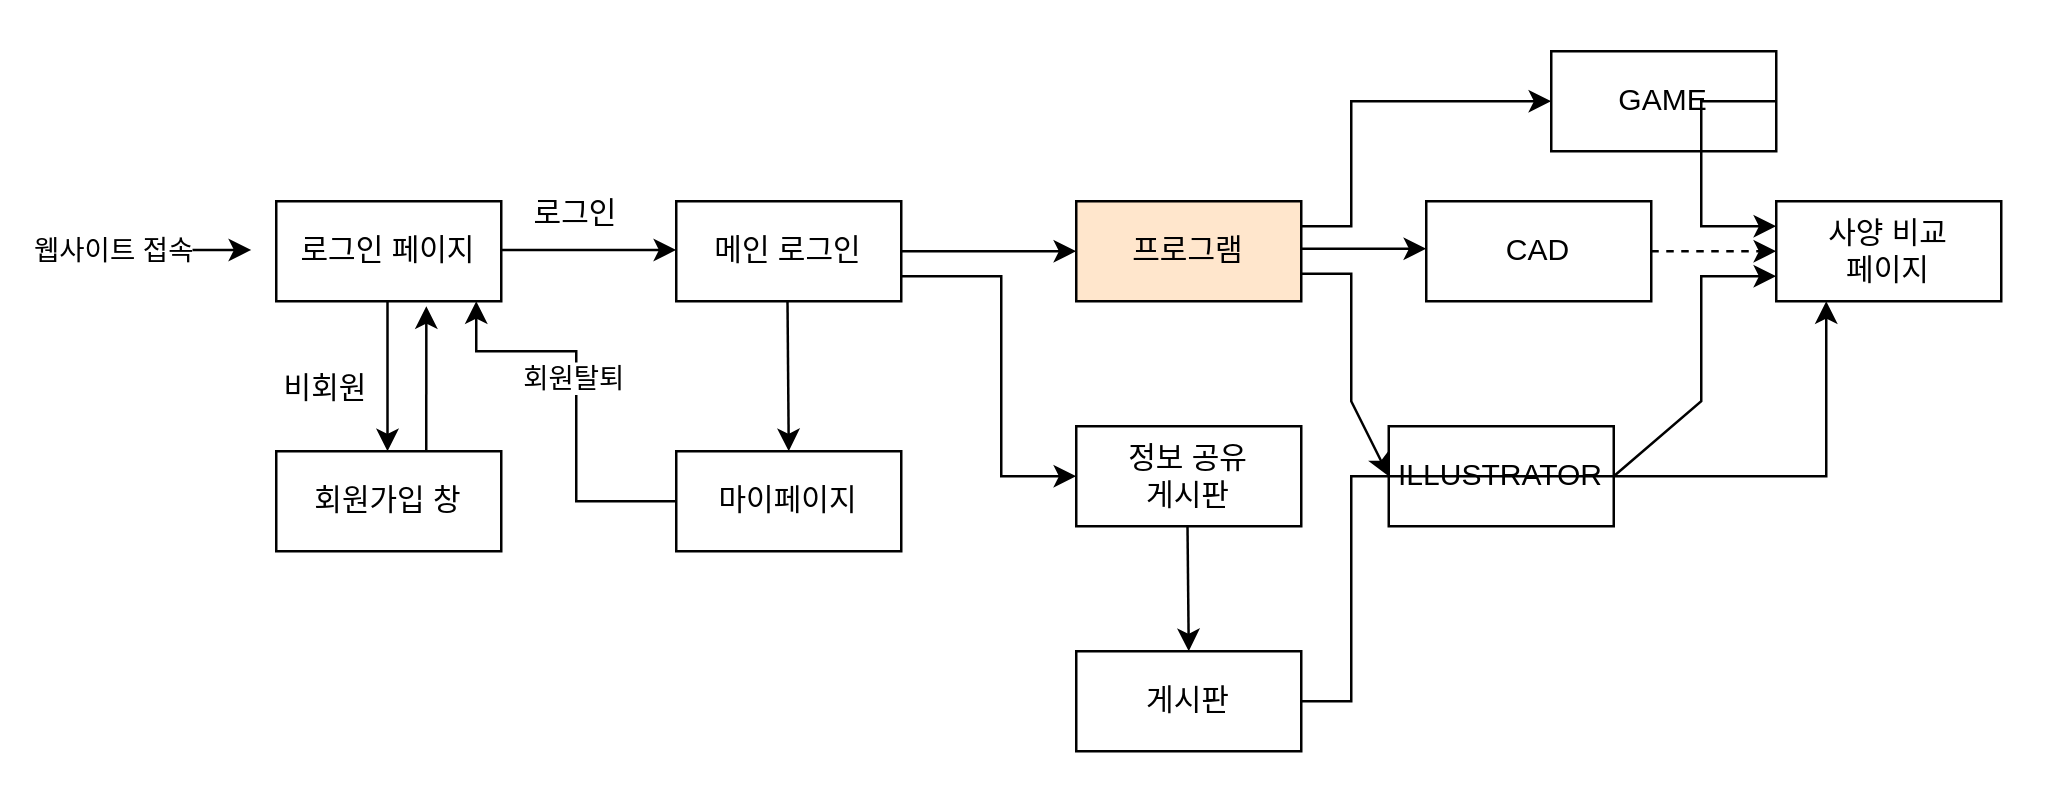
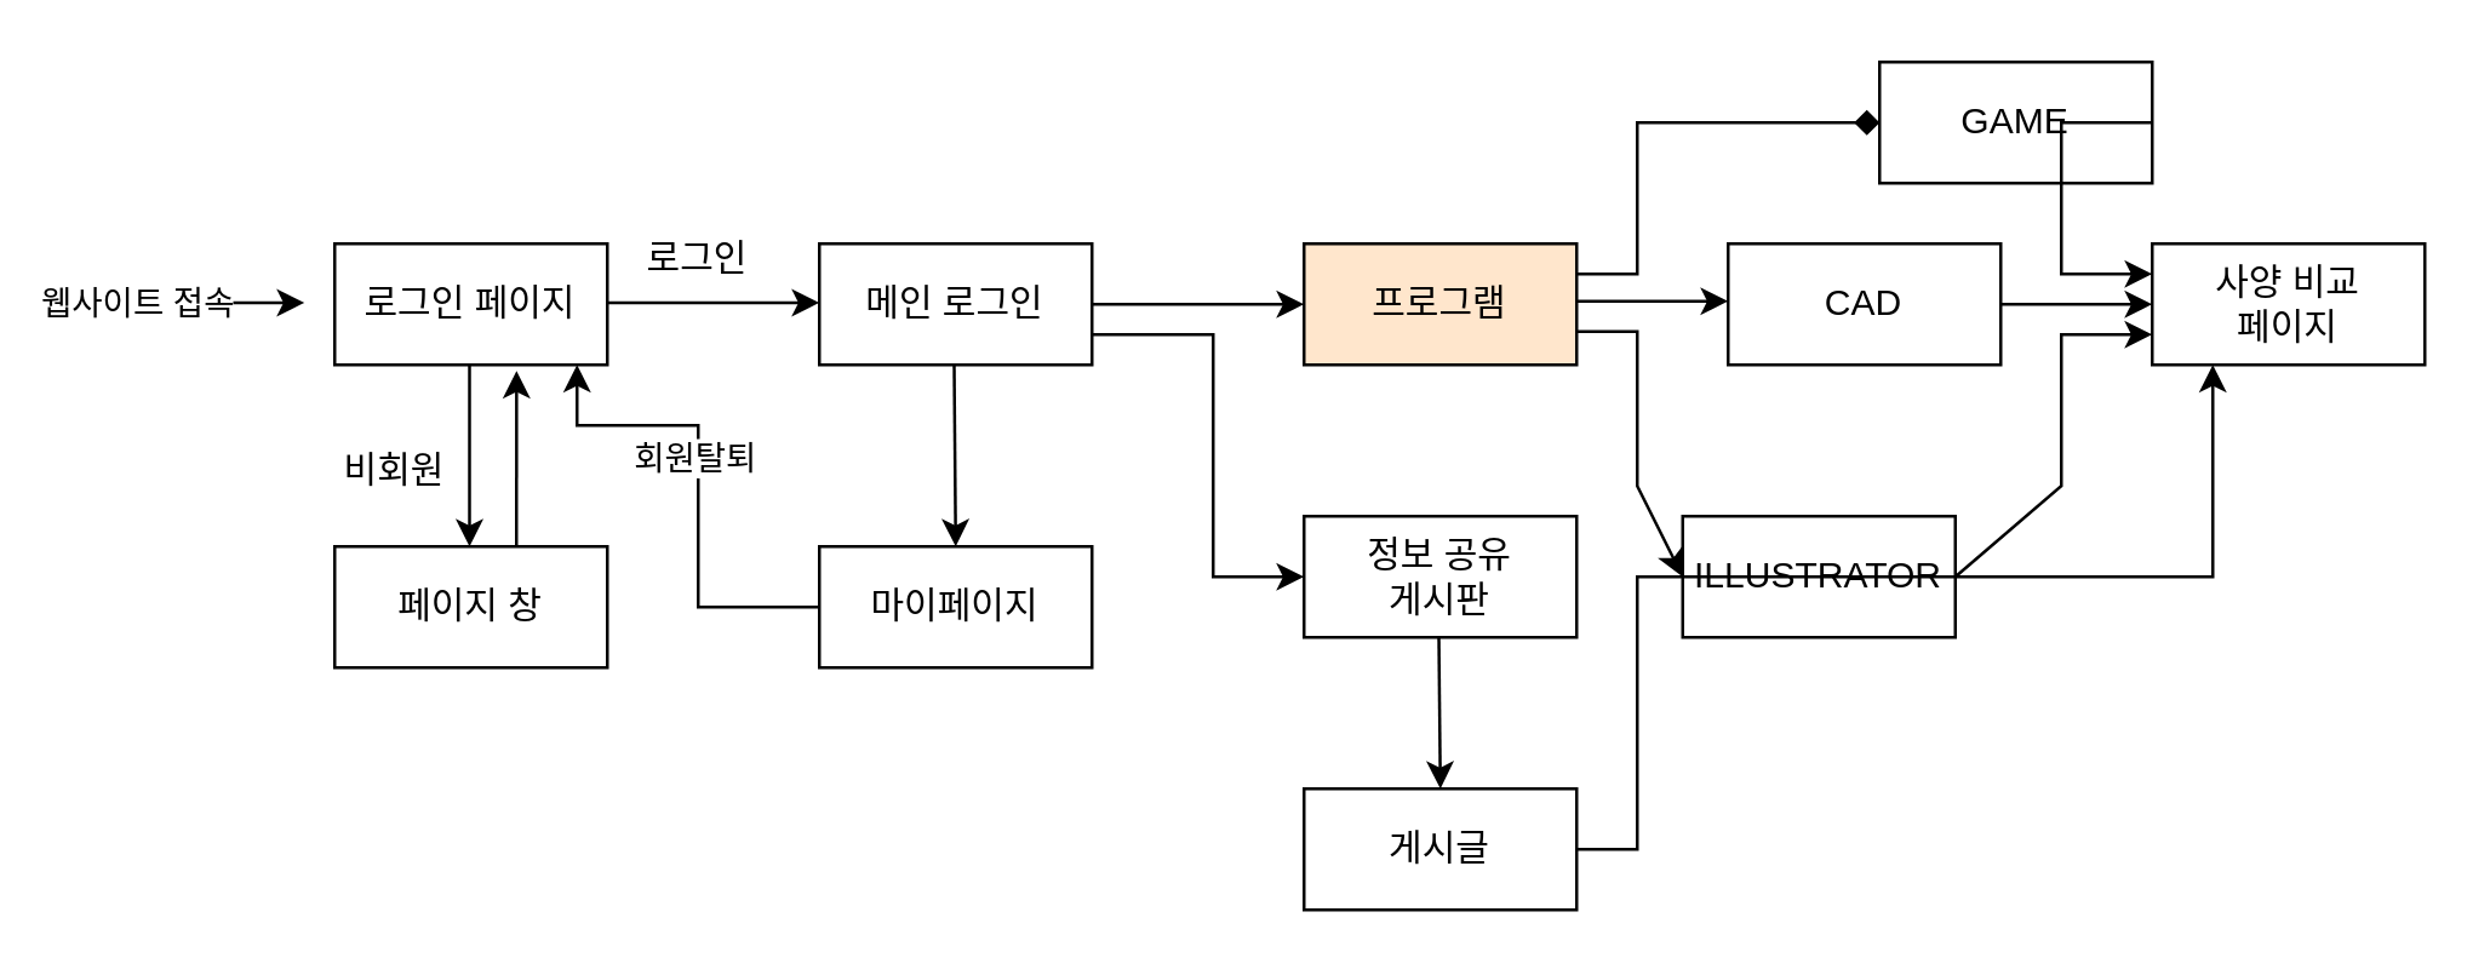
  <mxCell id="0" />
  <mxCell id="1" parent="0" />
  <mxCell id="2" value="로그인 페이지" style="rounded=0;whiteSpace=wrap;html=1;" vertex="1" parent="1"><mxGeometry x="110" y="80" width="90" height="40" as="geometry" /></mxCell>
  <mxCell id="3" value="" style="endArrow=classic;html=1;rounded=0;" edge="1" parent="1"><mxGeometry width="50" height="50" relative="1" as="geometry"><mxPoint x="20" y="99.5" as="sourcePoint" /><mxPoint x="100" y="99.5" as="targetPoint" /></mxGeometry></mxCell>
  <mxCell id="4" value="웹사이트 접속" style="edgeLabel;html=1;align=center;verticalAlign=middle;resizable=0;points=[];" vertex="1" connectable="0" parent="3"><mxGeometry x="-0.4" y="1" relative="1" as="geometry"><mxPoint y="1" as="offset" /></mxGeometry></mxCell>
  <mxCell id="5" value="비회원" style="text;html=1;strokeColor=none;fillColor=none;align=center;verticalAlign=middle;whiteSpace=wrap;rounded=0;" vertex="1" parent="1"><mxGeometry x="100" y="140" width="60" height="30" as="geometry" /></mxCell>
- <mxCell id="6" value="회원가입 창" style="rounded=0;whiteSpace=wrap;html=1;" vertex="1" parent="1"><mxGeometry x="110" y="180" width="90" height="40" as="geometry" /></mxCell>
+ <mxCell id="6" value="페이지 창" style="rounded=0;whiteSpace=wrap;html=1;" vertex="1" parent="1"><mxGeometry x="110" y="180" width="90" height="40" as="geometry" /></mxCell>
  <mxCell id="7" value="" style="endArrow=classic;html=1;rounded=0;" edge="1" parent="1"><mxGeometry width="50" height="50" relative="1" as="geometry"><mxPoint x="154.5" y="120" as="sourcePoint" /><mxPoint x="154.5" y="180" as="targetPoint" /></mxGeometry></mxCell>
  <mxCell id="8" value="" style="endArrow=classic;html=1;rounded=0;" edge="1" parent="1"><mxGeometry width="50" height="50" relative="1" as="geometry"><mxPoint x="200" y="99.5" as="sourcePoint" /><mxPoint x="270" y="99.5" as="targetPoint" /><Array as="points"><mxPoint x="270" y="99.5" /></Array></mxGeometry></mxCell>
  <mxCell id="9" value="메인 로그인" style="rounded=0;whiteSpace=wrap;html=1;" vertex="1" parent="1"><mxGeometry x="270" y="80" width="90" height="40" as="geometry" /></mxCell>
  <mxCell id="10" value="로그인" style="text;html=1;strokeColor=none;fillColor=none;align=center;verticalAlign=middle;whiteSpace=wrap;rounded=0;" vertex="1" parent="1"><mxGeometry x="200" y="70" width="60" height="30" as="geometry" /></mxCell>
  <mxCell id="11" value="프로그램" style="rounded=0;whiteSpace=wrap;html=1;fillColor=#ffe6cc;" vertex="1" parent="1"><mxGeometry x="430" y="80" width="90" height="40" as="geometry" /></mxCell>
  <mxCell id="12" value="" style="endArrow=classic;html=1;rounded=0;exitX=1;exitY=0.5;exitDx=0;exitDy=0;" edge="1" parent="1" source="9"><mxGeometry width="50" height="50" relative="1" as="geometry"><mxPoint x="380" y="150" as="sourcePoint" /><mxPoint x="430" y="100" as="targetPoint" /></mxGeometry></mxCell>
  <mxCell id="13" value="정보 공유 &lt;br&gt;게시판" style="rounded=0;whiteSpace=wrap;html=1;" vertex="1" parent="1"><mxGeometry x="430" y="170" width="90" height="40" as="geometry" /></mxCell>
  <mxCell id="14" value="" style="endArrow=classic;html=1;rounded=0;exitX=1;exitY=0.5;exitDx=0;exitDy=0;entryX=0;entryY=0.5;entryDx=0;entryDy=0;" edge="1" parent="1" target="13"><mxGeometry width="50" height="50" relative="1" as="geometry"><mxPoint x="360" y="110" as="sourcePoint" /><mxPoint x="400" y="200" as="targetPoint" /><Array as="points"><mxPoint x="400" y="110" /><mxPoint x="400" y="190" /></Array></mxGeometry></mxCell>
  <mxCell id="15" value="" style="endArrow=classic;html=1;rounded=0;entryX=0.667;entryY=1.05;entryDx=0;entryDy=0;entryPerimeter=0;" edge="1" parent="1" target="2"><mxGeometry width="50" height="50" relative="1" as="geometry"><mxPoint x="170" y="180" as="sourcePoint" /><mxPoint x="170" y="240" as="targetPoint" /></mxGeometry></mxCell>
  <mxCell id="16" value="마이페이지" style="rounded=0;whiteSpace=wrap;html=1;" vertex="1" parent="1"><mxGeometry x="270" y="180" width="90" height="40" as="geometry" /></mxCell>
  <mxCell id="17" value="" style="endArrow=classic;html=1;rounded=0;" edge="1" parent="1"><mxGeometry width="50" height="50" relative="1" as="geometry"><mxPoint x="314.5" y="120" as="sourcePoint" /><mxPoint x="315" y="180" as="targetPoint" /></mxGeometry></mxCell>
- <mxCell id="18" value="게시판" style="rounded=0;whiteSpace=wrap;html=1;" vertex="1" parent="1"><mxGeometry x="430" y="260" width="90" height="40" as="geometry" /></mxCell>
+ <mxCell id="18" value="게시글" style="rounded=0;whiteSpace=wrap;html=1;" vertex="1" parent="1"><mxGeometry x="430" y="260" width="90" height="40" as="geometry" /></mxCell>
  <mxCell id="19" value="GAME" style="rounded=0;whiteSpace=wrap;html=1;" vertex="1" parent="1"><mxGeometry x="620" y="20" width="90" height="40" as="geometry" /></mxCell>
  <mxCell id="20" value="ILLUSTRATOR" style="rounded=0;whiteSpace=wrap;html=1;" vertex="1" parent="1"><mxGeometry x="555" y="170" width="90" height="40" as="geometry" /></mxCell>
  <mxCell id="21" value="CAD" style="rounded=0;whiteSpace=wrap;html=1;" vertex="1" parent="1"><mxGeometry x="570" y="80" width="90" height="40" as="geometry" /></mxCell>
- <mxCell id="22" value="" style="endArrow=classic;html=1;rounded=0;exitX=1;exitY=0.25;exitDx=0;exitDy=0;entryX=0;entryY=0.5;entryDx=0;entryDy=0;" edge="1" parent="1" source="11" target="19"><mxGeometry width="50" height="50" relative="1" as="geometry"><mxPoint x="390" y="310" as="sourcePoint" /><mxPoint x="440" y="260" as="targetPoint" /><Array as="points"><mxPoint x="540" y="90" /><mxPoint x="540" y="40" /></Array></mxGeometry></mxCell>
+ <mxCell id="22" value="" style="endArrow=diamond;html=1;rounded=0;exitX=1;exitY=0.25;exitDx=0;exitDy=0;entryX=0;entryY=0.5;entryDx=0;entryDy=0;" edge="1" parent="1" source="11" target="19"><mxGeometry width="50" height="50" relative="1" as="geometry"><mxPoint x="390" y="310" as="sourcePoint" /><mxPoint x="440" y="260" as="targetPoint" /><Array as="points"><mxPoint x="540" y="90" /><mxPoint x="540" y="40" /></Array></mxGeometry></mxCell>
  <mxCell id="23" value="" style="endArrow=classic;html=1;rounded=0;exitX=1;exitY=0.5;exitDx=0;exitDy=0;" edge="1" parent="1"><mxGeometry width="50" height="50" relative="1" as="geometry"><mxPoint x="520" y="99" as="sourcePoint" /><mxPoint x="570" y="99" as="targetPoint" /><Array as="points"><mxPoint x="550" y="99" /></Array></mxGeometry></mxCell>
  <mxCell id="24" value="" style="endArrow=classic;html=1;rounded=0;exitX=1;exitY=0.5;exitDx=0;exitDy=0;entryX=0;entryY=0.5;entryDx=0;entryDy=0;" edge="1" parent="1" target="20"><mxGeometry width="50" height="50" relative="1" as="geometry"><mxPoint x="520" y="109" as="sourcePoint" /><mxPoint x="570" y="120" as="targetPoint" /><Array as="points"><mxPoint x="540" y="109" /><mxPoint x="540" y="120" /><mxPoint x="540" y="160" /></Array></mxGeometry></mxCell>
  <mxCell id="25" value="" style="endArrow=classic;html=1;rounded=0;" edge="1" parent="1"><mxGeometry width="50" height="50" relative="1" as="geometry"><mxPoint x="474.5" y="210" as="sourcePoint" /><mxPoint x="475" y="260" as="targetPoint" /></mxGeometry></mxCell>
- <mxCell id="26" value="" style="edgeStyle=orthogonalEdgeStyle;rounded=0;orthogonalLoop=1;jettySize=auto;html=1;entryX=0;entryY=0.5;entryDx=0;entryDy=0;exitX=1;exitY=0.5;exitDx=0;exitDy=0;dashed=1;" edge="1" parent="1" source="21" target="27"><mxGeometry relative="1" as="geometry"><mxPoint x="690" y="280" as="sourcePoint" /><Array as="points" /></mxGeometry></mxCell>
+ <mxCell id="26" value="" style="edgeStyle=orthogonalEdgeStyle;rounded=0;orthogonalLoop=1;jettySize=auto;html=1;entryX=0;entryY=0.5;entryDx=0;entryDy=0;exitX=1;exitY=0.5;exitDx=0;exitDy=0;" edge="1" parent="1" source="21" target="27"><mxGeometry relative="1" as="geometry"><mxPoint x="690" y="280" as="sourcePoint" /><Array as="points" /></mxGeometry></mxCell>
  <mxCell id="27" value="사양 비교&lt;br&gt;페이지" style="rounded=0;whiteSpace=wrap;html=1;" vertex="1" parent="1"><mxGeometry x="710" y="80" width="90" height="40" as="geometry" /></mxCell>
  <mxCell id="28" value="" style="endArrow=classic;html=1;rounded=0;exitX=1;exitY=0.5;exitDx=0;exitDy=0;" edge="1" parent="1" source="19"><mxGeometry width="50" height="50" relative="1" as="geometry"><mxPoint x="680" y="40" as="sourcePoint" /><mxPoint x="710" y="90" as="targetPoint" /><Array as="points"><mxPoint x="680" y="40" /><mxPoint x="680" y="90" /></Array></mxGeometry></mxCell>
  <mxCell id="29" value="" style="endArrow=classic;html=1;rounded=0;exitX=1;exitY=0.5;exitDx=0;exitDy=0;" edge="1" parent="1" source="20"><mxGeometry width="50" height="50" relative="1" as="geometry"><mxPoint x="680" y="160" as="sourcePoint" /><mxPoint x="710" y="110" as="targetPoint" /><Array as="points"><mxPoint x="680" y="160" /><mxPoint x="680" y="110" /></Array></mxGeometry></mxCell>
  <mxCell id="30" value="" style="endArrow=classic;html=1;rounded=0;exitX=1;exitY=0.5;exitDx=0;exitDy=0;" edge="1" parent="1" source="18"><mxGeometry width="50" height="50" relative="1" as="geometry"><mxPoint x="660" y="240" as="sourcePoint" /><mxPoint x="730" y="120" as="targetPoint" /><Array as="points"><mxPoint x="540" y="280" /><mxPoint x="540" y="190" /><mxPoint x="680" y="190" /><mxPoint x="730" y="190" /></Array></mxGeometry></mxCell>
  <mxCell id="31" value="" style="endArrow=classic;html=1;rounded=0;exitX=0;exitY=0.5;exitDx=0;exitDy=0;" edge="1" parent="1" source="16"><mxGeometry width="50" height="50" relative="1" as="geometry"><mxPoint x="190" y="178" as="sourcePoint" /><mxPoint x="190" y="120" as="targetPoint" /><Array as="points"><mxPoint x="230" y="200" /><mxPoint x="230" y="140" /><mxPoint x="190" y="140" /></Array></mxGeometry></mxCell>
  <mxCell id="32" value="회원탈퇴" style="edgeLabel;html=1;align=center;verticalAlign=middle;resizable=0;points=[];" vertex="1" connectable="0" parent="31"><mxGeometry x="0.125" y="2" relative="1" as="geometry"><mxPoint as="offset" /></mxGeometry></mxCell>
